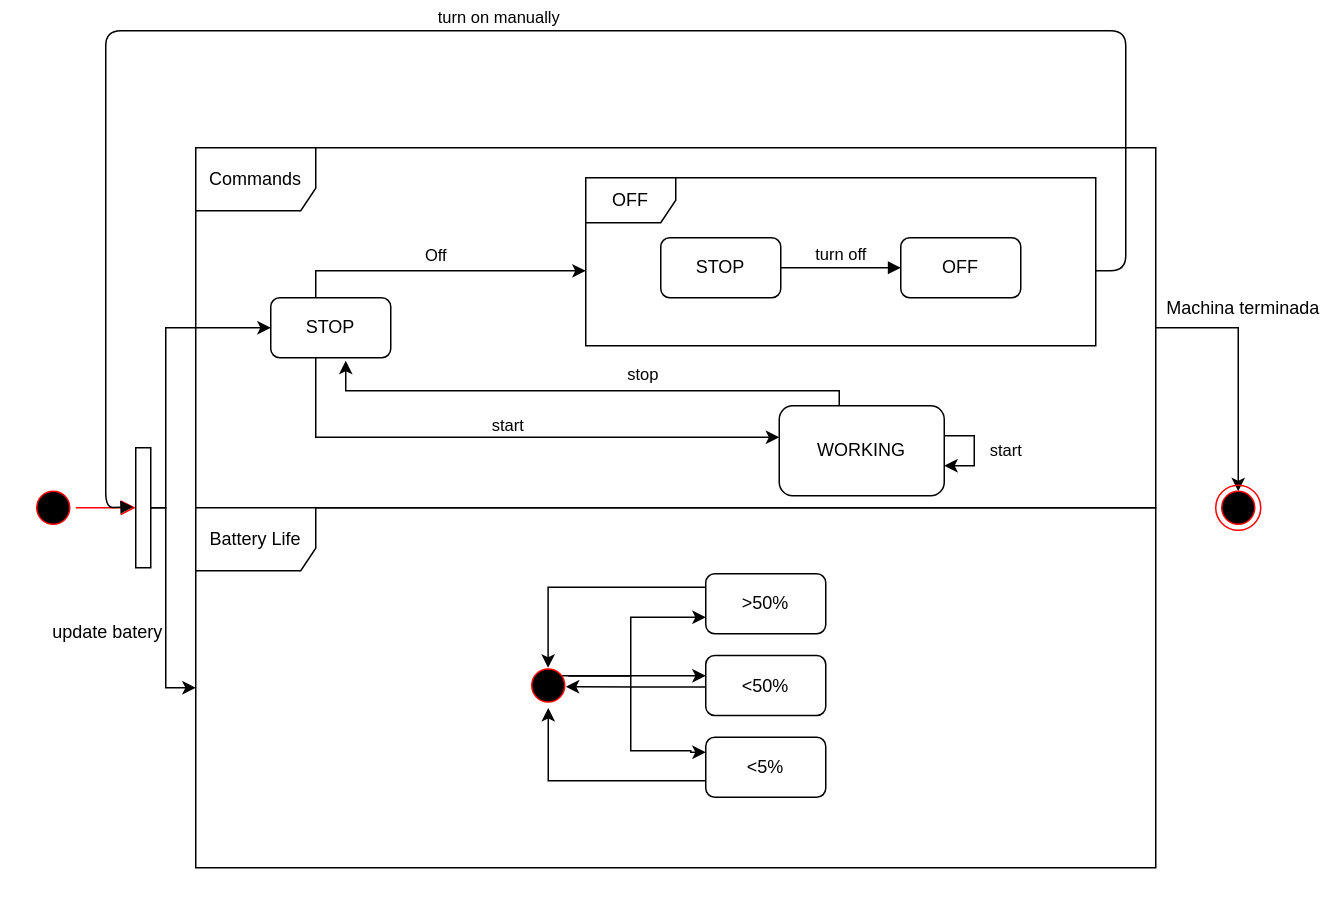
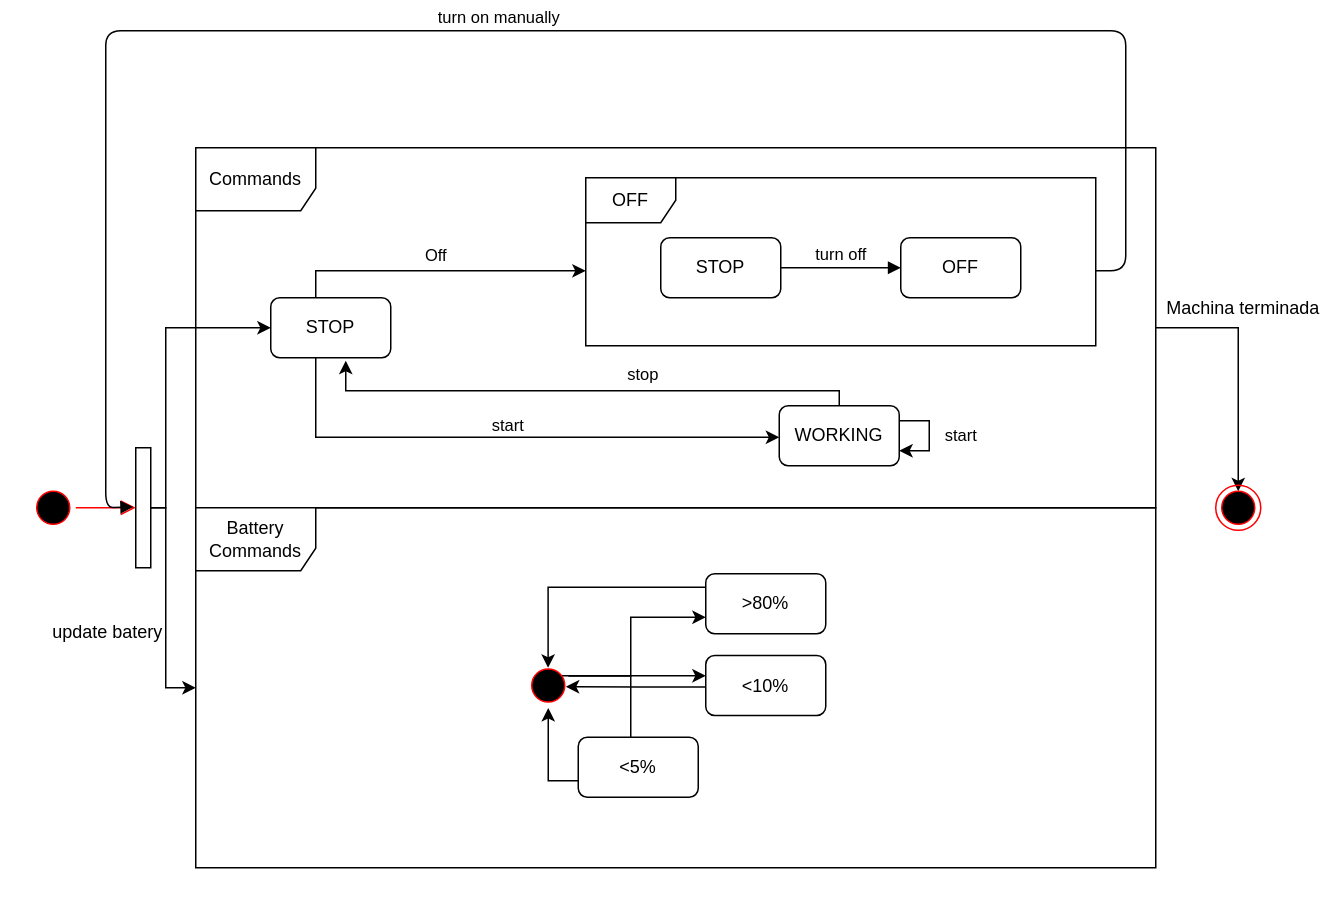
  <mxCell id="0" />
  <mxCell id="1" parent="0" />
  <mxCell id="2" value="" style="ellipse;html=1;shape=startState;fillColor=#000000;strokeColor=#ff0000;" vertex="1" parent="1"><mxGeometry x="20" y="323" width="30" height="30" as="geometry" /></mxCell>
  <mxCell id="3" value="" style="edgeStyle=orthogonalEdgeStyle;html=1;verticalAlign=bottom;endArrow=open;endSize=8;strokeColor=#ff0000;" edge="1" parent="1" source="2"><mxGeometry relative="1" as="geometry"><mxPoint x="90" y="338" as="targetPoint" /></mxGeometry></mxCell>
  <mxCell id="4" value="" style="edgeStyle=orthogonalEdgeStyle;rounded=0;orthogonalLoop=1;jettySize=auto;html=1;" edge="1" parent="1" source="7" target="11"><mxGeometry relative="1" as="geometry"><Array as="points"><mxPoint x="110" y="338" /><mxPoint x="110" y="458" /></Array></mxGeometry></mxCell>
  <mxCell id="5" value="update batery" style="text;html=1;resizable=0;points=[];align=center;verticalAlign=middle;labelBackgroundColor=#ffffff;" vertex="1" connectable="0" parent="4"><mxGeometry x="0.155" y="5" relative="1" as="geometry"><mxPoint x="-44.5" y="5" as="offset" /></mxGeometry></mxCell>
  <mxCell id="6" style="edgeStyle=orthogonalEdgeStyle;rounded=0;orthogonalLoop=1;jettySize=auto;html=1;" edge="1" parent="1" source="7" target="15"><mxGeometry relative="1" as="geometry"><Array as="points"><mxPoint x="110" y="338" /><mxPoint x="110" y="218" /></Array></mxGeometry></mxCell>
  <mxCell id="7" value="" style="html=1;points=[];perimeter=orthogonalPerimeter;" vertex="1" parent="1"><mxGeometry x="90" y="298" width="10" height="80" as="geometry" /></mxCell>
  <mxCell id="8" style="edgeStyle=orthogonalEdgeStyle;rounded=0;orthogonalLoop=1;jettySize=auto;html=1;" edge="1" parent="1" source="10"><mxGeometry relative="1" as="geometry"><mxPoint x="825" y="327" as="targetPoint" /><Array as="points"><mxPoint x="825" y="218" /><mxPoint x="825" y="327" /></Array></mxGeometry></mxCell>
  <mxCell id="9" value="Machina terminada" style="text;html=1;resizable=0;points=[];align=center;verticalAlign=middle;labelBackgroundColor=#ffffff;" vertex="1" connectable="0" parent="8"><mxGeometry x="-0.331" y="-21" relative="1" as="geometry"><mxPoint x="23" y="-14" as="offset" /></mxGeometry></mxCell>
  <mxCell id="10" value="Commands&lt;br&gt;" style="shape=umlFrame;whiteSpace=wrap;html=1;width=80;height=42;" vertex="1" parent="1"><mxGeometry x="130" y="98" width="640" height="240" as="geometry" /></mxCell>
- <mxCell id="11" value="Battery Life&lt;br&gt;" style="shape=umlFrame;whiteSpace=wrap;html=1;width=80;height=42;" vertex="1" parent="1"><mxGeometry x="130" y="338" width="640" height="240" as="geometry" /></mxCell>
+ <mxCell id="11" value="Battery Commands&lt;br&gt;" style="shape=umlFrame;whiteSpace=wrap;html=1;width=80;height=42;" vertex="1" parent="1"><mxGeometry x="130" y="338" width="640" height="240" as="geometry" /></mxCell>
  <mxCell id="12" value="" style="ellipse;html=1;shape=endState;fillColor=#000000;strokeColor=#ff0000;" vertex="1" parent="1"><mxGeometry x="810" y="323" width="30" height="30" as="geometry" /></mxCell>
  <mxCell id="13" value="start" style="edgeStyle=orthogonalEdgeStyle;rounded=0;orthogonalLoop=1;jettySize=auto;html=1;" edge="1" parent="1" source="15" target="18"><mxGeometry x="-0.001" y="8" relative="1" as="geometry"><Array as="points"><mxPoint x="210" y="291" /></Array><mxPoint as="offset" /></mxGeometry></mxCell>
  <mxCell id="14" value="Off" style="edgeStyle=orthogonalEdgeStyle;rounded=0;orthogonalLoop=1;jettySize=auto;html=1;entryX=0;entryY=0.554;entryDx=0;entryDy=0;entryPerimeter=0;" edge="1" parent="1" source="15" target="19"><mxGeometry x="-0.014" y="10" relative="1" as="geometry"><Array as="points"><mxPoint x="210" y="180" /></Array><mxPoint as="offset" /></mxGeometry></mxCell>
  <mxCell id="15" value="STOP&lt;br&gt;" style="rounded=1;whiteSpace=wrap;html=1;" vertex="1" parent="1"><mxGeometry x="180" y="198" width="80" height="40" as="geometry" /></mxCell>
  <mxCell id="16" value="stop" style="edgeStyle=orthogonalEdgeStyle;rounded=0;orthogonalLoop=1;jettySize=auto;html=1;" edge="1" parent="1" source="18"><mxGeometry x="-0.217" y="-11" relative="1" as="geometry"><mxPoint x="230" y="240" as="targetPoint" /><Array as="points"><mxPoint x="559" y="260" /><mxPoint x="230" y="260" /></Array><mxPoint as="offset" /></mxGeometry></mxCell>
  <mxCell id="17" value="start&lt;br&gt;" style="edgeStyle=orthogonalEdgeStyle;rounded=0;orthogonalLoop=1;jettySize=auto;html=1;" edge="1" parent="1" source="18" target="18"><mxGeometry x="0.333" y="-23" relative="1" as="geometry"><mxPoint x="21" y="13" as="offset" /></mxGeometry></mxCell>
- <mxCell id="18" value="WORKING&lt;br&gt;" style="rounded=1;whiteSpace=wrap;html=1;" vertex="1" parent="1"><mxGeometry x="519" y="270" width="110" height="60" as="geometry" /></mxCell>
+ <mxCell id="18" value="WORKING&lt;br&gt;" style="rounded=1;whiteSpace=wrap;html=1;" vertex="1" parent="1"><mxGeometry x="519" y="270" width="80" height="40" as="geometry" /></mxCell>
  <mxCell id="19" value="OFF" style="shape=umlFrame;whiteSpace=wrap;html=1;" vertex="1" parent="1"><mxGeometry x="390" y="118" width="340" height="112" as="geometry" /></mxCell>
  <mxCell id="20" value="STOP&lt;br&gt;" style="rounded=1;whiteSpace=wrap;html=1;" vertex="1" parent="1"><mxGeometry x="440" y="158" width="80" height="40" as="geometry" /></mxCell>
  <mxCell id="21" value="OFF&lt;br&gt;" style="rounded=1;whiteSpace=wrap;html=1;" vertex="1" parent="1"><mxGeometry x="600" y="158" width="80" height="40" as="geometry" /></mxCell>
  <mxCell id="22" value="turn off&lt;br&gt;" style="html=1;verticalAlign=bottom;endArrow=block;" edge="1" parent="1"><mxGeometry width="80" relative="1" as="geometry"><mxPoint x="520" y="178" as="sourcePoint" /><mxPoint x="600" y="178" as="targetPoint" /></mxGeometry></mxCell>
  <mxCell id="23" value="turn on manually" style="html=1;verticalAlign=bottom;endArrow=block;entryX=-0.171;entryY=0.493;entryDx=0;entryDy=0;entryPerimeter=0;" edge="1" parent="1" target="7"><mxGeometry width="80" relative="1" as="geometry"><mxPoint x="730" y="180" as="sourcePoint" /><mxPoint x="90" y="330" as="targetPoint" /><Array as="points"><mxPoint x="750" y="180" /><mxPoint x="750" y="20" /><mxPoint x="730" y="20" /><mxPoint x="70" y="20" /><mxPoint x="70" y="338" /></Array></mxGeometry></mxCell>
  <mxCell id="24" style="edgeStyle=orthogonalEdgeStyle;rounded=0;orthogonalLoop=1;jettySize=auto;html=1;entryX=0.89;entryY=0.526;entryDx=0;entryDy=0;entryPerimeter=0;" edge="1" parent="1" target="29"><mxGeometry relative="1" as="geometry"><mxPoint x="470" y="457.5" as="sourcePoint" /><mxPoint x="380" y="457.5" as="targetPoint" /><Array as="points"><mxPoint x="425" y="458" /></Array></mxGeometry></mxCell>
- <mxCell id="25" value="&amp;lt;50%" style="rounded=1;whiteSpace=wrap;html=1;" vertex="1" parent="1"><mxGeometry x="470" y="436.5" width="80" height="40" as="geometry" /></mxCell>
+ <mxCell id="25" value="&amp;lt;10%" style="rounded=1;whiteSpace=wrap;html=1;" vertex="1" parent="1"><mxGeometry x="470" y="436.5" width="80" height="40" as="geometry" /></mxCell>
  <mxCell id="26" style="edgeStyle=orthogonalEdgeStyle;rounded=0;orthogonalLoop=1;jettySize=auto;html=1;" edge="1" parent="1" target="25"><mxGeometry relative="1" as="geometry"><mxPoint x="370" y="456.5" as="sourcePoint" /><Array as="points"><mxPoint x="370" y="450" /></Array></mxGeometry></mxCell>
  <mxCell id="27" style="edgeStyle=orthogonalEdgeStyle;rounded=0;orthogonalLoop=1;jettySize=auto;html=1;entryX=0;entryY=0.25;entryDx=0;entryDy=0;" edge="1" parent="1" source="29" target="33"><mxGeometry relative="1" as="geometry"><Array as="points"><mxPoint x="420" y="450" /><mxPoint x="420" y="500" /><mxPoint x="460" y="500" /></Array></mxGeometry></mxCell>
  <mxCell id="28" style="edgeStyle=orthogonalEdgeStyle;rounded=0;orthogonalLoop=1;jettySize=auto;html=1;" edge="1" parent="1" source="29"><mxGeometry relative="1" as="geometry"><mxPoint x="470" y="411" as="targetPoint" /><Array as="points"><mxPoint x="420" y="450" /><mxPoint x="420" y="411" /></Array></mxGeometry></mxCell>
  <mxCell id="29" value="" style="ellipse;html=1;shape=startState;fillColor=#000000;strokeColor=#ff0000;" vertex="1" parent="1"><mxGeometry x="350" y="441.5" width="30" height="30" as="geometry" /></mxCell>
  <mxCell id="30" style="edgeStyle=orthogonalEdgeStyle;rounded=0;orthogonalLoop=1;jettySize=auto;html=1;entryX=0.497;entryY=0.107;entryDx=0;entryDy=0;entryPerimeter=0;" edge="1" parent="1" source="31" target="29"><mxGeometry relative="1" as="geometry"><Array as="points"><mxPoint x="365" y="391" /></Array></mxGeometry></mxCell>
- <mxCell id="31" value="&amp;gt;50%" style="rounded=1;whiteSpace=wrap;html=1;" vertex="1" parent="1"><mxGeometry x="470" y="382" width="80" height="40" as="geometry" /></mxCell>
+ <mxCell id="31" value="&amp;gt;80%" style="rounded=1;whiteSpace=wrap;html=1;" vertex="1" parent="1"><mxGeometry x="470" y="382" width="80" height="40" as="geometry" /></mxCell>
  <mxCell id="32" style="edgeStyle=orthogonalEdgeStyle;rounded=0;orthogonalLoop=1;jettySize=auto;html=1;entryX=0.5;entryY=1;entryDx=0;entryDy=0;" edge="1" parent="1" source="33" target="29"><mxGeometry relative="1" as="geometry"><Array as="points"><mxPoint x="365" y="520" /></Array></mxGeometry></mxCell>
- <mxCell id="33" value="&amp;lt;5%" style="rounded=1;whiteSpace=wrap;html=1;" vertex="1" parent="1"><mxGeometry x="470" y="491" width="80" height="40" as="geometry" /></mxCell>
+ <mxCell id="33" value="&amp;lt;5%" style="rounded=1;whiteSpace=wrap;html=1;" vertex="1" parent="1"><mxGeometry x="385" y="491" width="80" height="40" as="geometry" /></mxCell>
